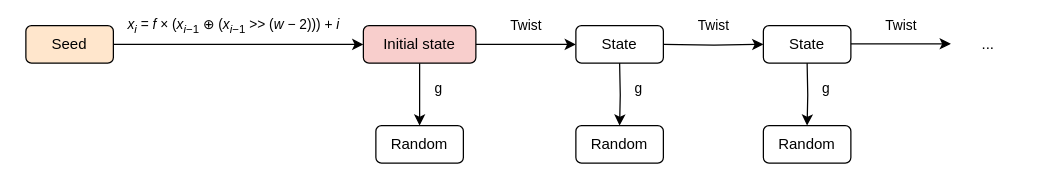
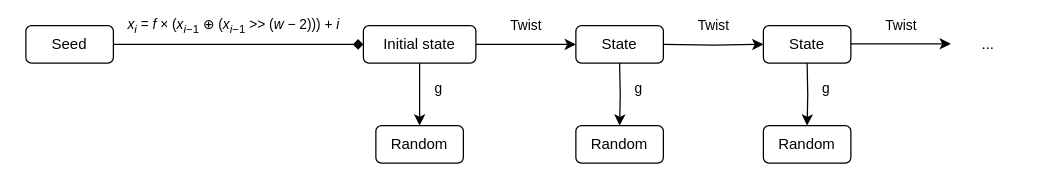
  <mxCell id="0" />
  <mxCell id="1" parent="0" />
- <mxCell id="2" value="" style="edgeStyle=orthogonalEdgeStyle;rounded=0;orthogonalLoop=1;jettySize=auto;html=1;exitX=1;exitY=0.5;exitDx=0;exitDy=0;entryX=0;entryY=0.5;entryDx=0;entryDy=0;" edge="1" parent="1" source="4" target="7"><mxGeometry y="15" relative="1" as="geometry"><mxPoint x="230" y="35" as="sourcePoint" /><mxPoint x="310" y="35" as="targetPoint" /><mxPoint as="offset" /></mxGeometry></mxCell>
+ <mxCell id="2" value="" style="edgeStyle=orthogonalEdgeStyle;rounded=0;orthogonalLoop=1;jettySize=auto;html=1;exitX=1;exitY=0.5;exitDx=0;exitDy=0;entryX=0;entryY=0.5;entryDx=0;entryDy=0;endArrow=diamond;" edge="1" parent="1" source="4" target="7"><mxGeometry y="15" relative="1" as="geometry"><mxPoint x="230" y="35" as="sourcePoint" /><mxPoint x="310" y="35" as="targetPoint" /><mxPoint as="offset" /></mxGeometry></mxCell>
  <mxCell id="3" value="&lt;i&gt;x&lt;/i&gt;&lt;sub&gt;&lt;i&gt;i&lt;/i&gt;&lt;/sub&gt; = &lt;i&gt;f&lt;/i&gt; × (&lt;i&gt;x&lt;/i&gt;&lt;sub&gt;&lt;i&gt;i&lt;/i&gt;−1&lt;/sub&gt; ⊕ (&lt;i&gt;x&lt;/i&gt;&lt;sub&gt;&lt;i&gt;i&lt;/i&gt;−1&lt;/sub&gt; &amp;gt;&amp;gt; (&lt;i&gt;w&lt;/i&gt; − 2))) + &lt;i&gt;i&lt;/i&gt;" style="edgeLabel;html=1;align=center;verticalAlign=middle;resizable=0;points=[];" vertex="1" connectable="0" parent="2"><mxGeometry x="0.246" relative="1" as="geometry"><mxPoint x="-30" y="-15" as="offset" /></mxGeometry></mxCell>
- <mxCell id="4" value="&lt;div&gt;Seed&lt;/div&gt;" style="rounded=1;whiteSpace=wrap;html=1;fillColor=#ffe6cc;" vertex="1" parent="1"><mxGeometry x="20" y="20" width="70" height="30" as="geometry" /></mxCell>
+ <mxCell id="4" value="&lt;div&gt;Seed&lt;/div&gt;" style="rounded=1;whiteSpace=wrap;html=1;" vertex="1" parent="1"><mxGeometry x="20" y="20" width="70" height="30" as="geometry" /></mxCell>
  <mxCell id="5" value="Twist" style="edgeStyle=orthogonalEdgeStyle;rounded=0;orthogonalLoop=1;jettySize=auto;html=1;exitX=1;exitY=0.5;exitDx=0;exitDy=0;entryX=0;entryY=0.5;entryDx=0;entryDy=0;" edge="1" parent="1" source="7" target="8"><mxGeometry y="15" relative="1" as="geometry"><mxPoint as="offset" /></mxGeometry></mxCell>
  <mxCell id="6" value="g" style="edgeStyle=orthogonalEdgeStyle;rounded=0;orthogonalLoop=1;jettySize=auto;html=1;exitX=0.5;exitY=1;exitDx=0;exitDy=0;entryX=0.5;entryY=0;entryDx=0;entryDy=0;" edge="1" parent="1" source="7" target="13"><mxGeometry x="-0.2" y="15" relative="1" as="geometry"><mxPoint as="offset" /></mxGeometry></mxCell>
- <mxCell id="7" value="Initial state" style="rounded=1;whiteSpace=wrap;html=1;fillColor=#f8cecc;" vertex="1" parent="1"><mxGeometry x="290" y="20" width="90" height="30" as="geometry" /></mxCell>
+ <mxCell id="7" value="Initial state" style="rounded=1;whiteSpace=wrap;html=1;" vertex="1" parent="1"><mxGeometry x="290" y="20" width="90" height="30" as="geometry" /></mxCell>
  <mxCell id="8" value="State" style="rounded=1;whiteSpace=wrap;html=1;" vertex="1" parent="1"><mxGeometry x="460" y="20" width="70" height="30" as="geometry" /></mxCell>
  <mxCell id="9" value="Twist" style="edgeStyle=orthogonalEdgeStyle;rounded=0;orthogonalLoop=1;jettySize=auto;html=1;exitX=1;exitY=0.5;exitDx=0;exitDy=0;entryX=0;entryY=0.5;entryDx=0;entryDy=0;" edge="1" parent="1" target="10"><mxGeometry y="15" relative="1" as="geometry"><mxPoint x="530" y="35" as="sourcePoint" /><mxPoint as="offset" /></mxGeometry></mxCell>
  <mxCell id="10" value="State" style="rounded=1;whiteSpace=wrap;html=1;" vertex="1" parent="1"><mxGeometry x="610" y="20" width="70" height="30" as="geometry" /></mxCell>
  <mxCell id="11" value="Twist" style="edgeStyle=orthogonalEdgeStyle;rounded=0;orthogonalLoop=1;jettySize=auto;html=1;exitX=1;exitY=0.5;exitDx=0;exitDy=0;entryX=0;entryY=0.5;entryDx=0;entryDy=0;" edge="1" parent="1"><mxGeometry y="15" relative="1" as="geometry"><mxPoint x="680" y="34.58" as="sourcePoint" /><mxPoint as="offset" /><mxPoint x="760" y="34.58" as="targetPoint" /></mxGeometry></mxCell>
  <mxCell id="12" value="..." style="text;html=1;strokeColor=none;fillColor=none;align=center;verticalAlign=middle;whiteSpace=wrap;rounded=0;" vertex="1" parent="1"><mxGeometry x="760" y="20" width="60" height="30" as="geometry" /></mxCell>
  <mxCell id="13" value="Random" style="rounded=1;whiteSpace=wrap;html=1;" vertex="1" parent="1"><mxGeometry x="300" y="100" width="70" height="30" as="geometry" /></mxCell>
  <mxCell id="14" value="g" style="edgeStyle=orthogonalEdgeStyle;rounded=0;orthogonalLoop=1;jettySize=auto;html=1;exitX=0.5;exitY=1;exitDx=0;exitDy=0;entryX=0.5;entryY=0;entryDx=0;entryDy=0;" edge="1" parent="1" target="15"><mxGeometry x="-0.2" y="15" relative="1" as="geometry"><mxPoint x="495" y="50" as="sourcePoint" /><mxPoint as="offset" /></mxGeometry></mxCell>
  <mxCell id="15" value="Random" style="rounded=1;whiteSpace=wrap;html=1;" vertex="1" parent="1"><mxGeometry x="460" y="100" width="70" height="30" as="geometry" /></mxCell>
  <mxCell id="16" value="g" style="edgeStyle=orthogonalEdgeStyle;rounded=0;orthogonalLoop=1;jettySize=auto;html=1;exitX=0.5;exitY=1;exitDx=0;exitDy=0;entryX=0.5;entryY=0;entryDx=0;entryDy=0;" edge="1" parent="1" target="17"><mxGeometry x="-0.2" y="15" relative="1" as="geometry"><mxPoint x="645" y="50" as="sourcePoint" /><mxPoint as="offset" /></mxGeometry></mxCell>
  <mxCell id="17" value="Random" style="rounded=1;whiteSpace=wrap;html=1;" vertex="1" parent="1"><mxGeometry x="610" y="100" width="70" height="30" as="geometry" /></mxCell>
